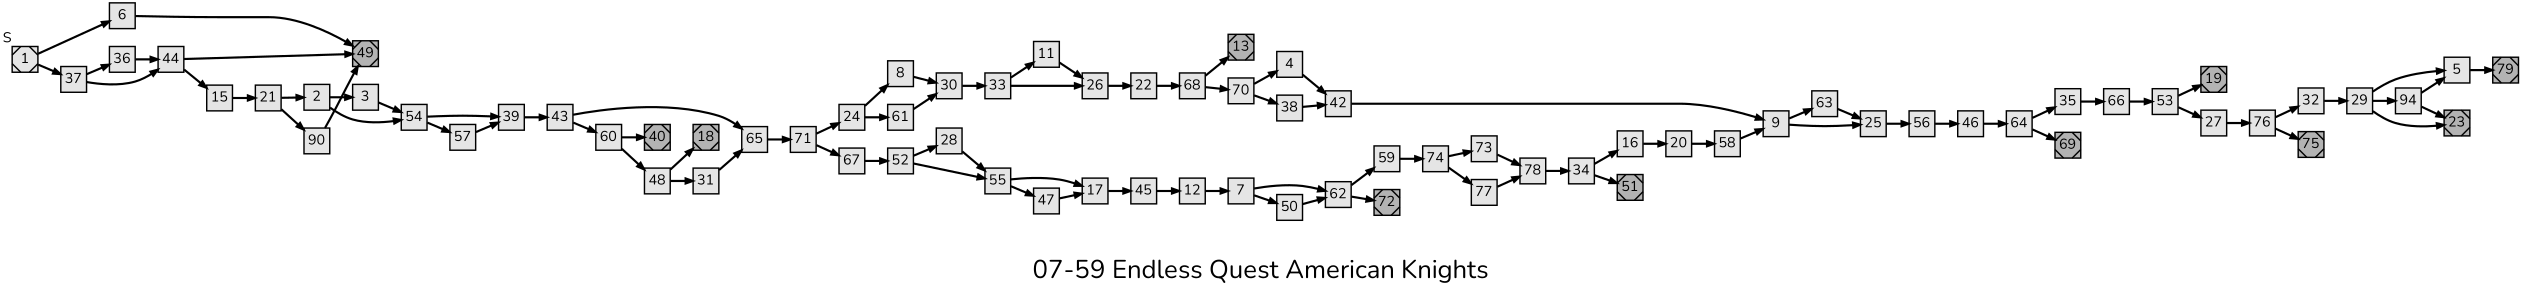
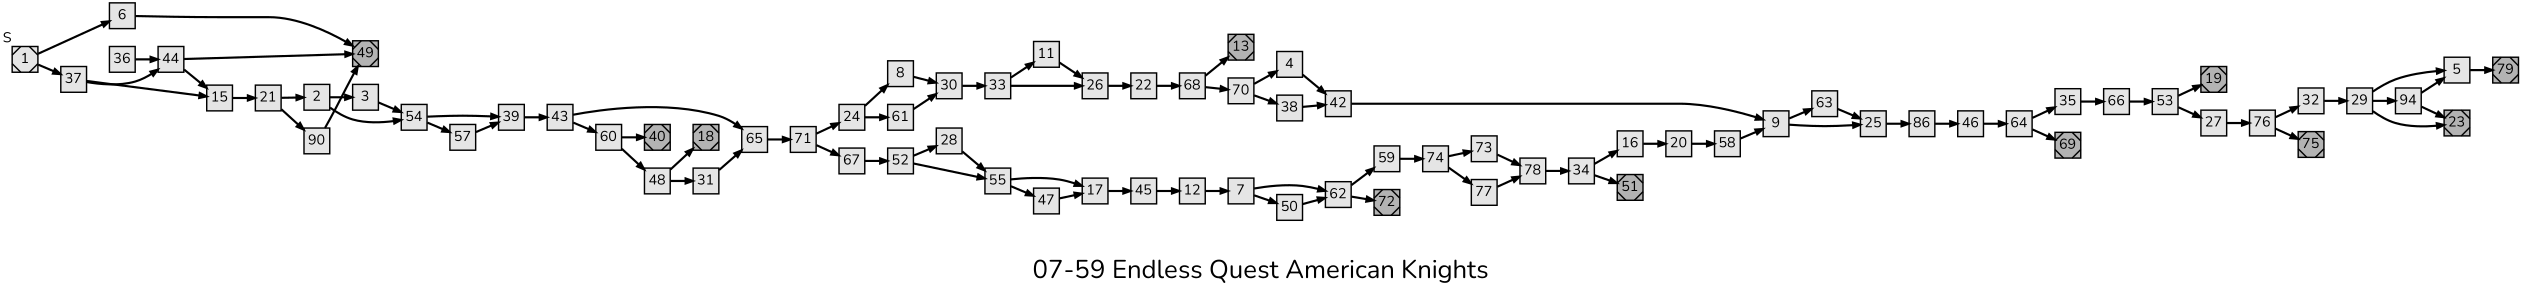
  digraph {
    fontname=Nunito
    fontsize=36
    label="07-59 Endless Quest American Knights"
    nodesep=0.35
    ordering=out
    rankdir=LR
    ranksep=0.45
    node [fillcolor=grey90 fixedsize=true fontname=Nunito fontsize=20 labelfloat=true margin="0,0" penwidth=2 regular=true shape=rect style=filled]
    edge [fontname=Nunito fontsize=12 labelfloat=true penwidth=3]
    1 [shape=Msquare xlabel=S]
    6
    37
    49 [fillcolor=grey70 shape=Msquare]
    36
    44
    15
    2
    3
    54
    39
    57
    43
    4
    42
    9
    63
    25
    79 [fillcolor=grey70 shape=Msquare]
    5
    7
    62
    50
    59
    72 [fillcolor=grey70 shape=Msquare]
    74
    8
    30
    61
    33
-   56
+   56 [label=86]
    46
    n33 [label=90]
    11
    26
    22
    68
    12
    13 [fillcolor=grey70 shape=Msquare]
    n40 [label=94]
    23 [fillcolor=grey70 shape=Msquare]
    21
    16
    20
    58
    17
    45
    18 [fillcolor=grey70 shape=Msquare]
    19 [fillcolor=grey70 shape=Msquare]
    70
    38
    24
    64
    27
    76
    32
    75 [fillcolor=grey70 shape=Msquare]
    29
    28
    55
    47
    31
    65
    71
    67
    34
    51 [fillcolor=grey70 shape=Msquare]
    35
    66
    53
    60
    40 [fillcolor=grey70 shape=Msquare]
    48
    69 [fillcolor=grey70 shape=Msquare]
    52
    73
    77
    78
    1 -> 6
    1 -> 37
    6 -> 49
-   37 -> 36
+   37 -> 15
    37 -> 44
    36 -> 44
    44 -> 49
    44 -> 15
    15 -> 21
    2 -> 3
    2 -> 54
    3 -> 54
    54 -> 39
    54 -> 57
    39 -> 43
    57 -> 39
    43 -> 65
    43 -> 60
    4 -> 42
    42 -> 9
    9 -> 63
    9 -> 25
    63 -> 25
    25 -> 56
    5 -> 79
    7 -> 62
    7 -> 50
    62 -> 59
    62 -> 72
    50 -> 62
    59 -> 74
    74 -> 73
    74 -> 77
    8 -> 30
    30 -> 33
    61 -> 30
    33 -> 11
    33 -> 26
    56 -> 46
    46 -> 64
    n33 -> 49
    11 -> 26
    26 -> 22
    22 -> 68
    68 -> 13
    68 -> 70
    12 -> 7
    n40 -> 5
    n40 -> 23
    21 -> 2
    21 -> n33
    16 -> 20
    20 -> 58
    58 -> 9
    17 -> 45
    45 -> 12
    70 -> 4
    70 -> 38
    38 -> 42
    24 -> 8
    24 -> 61
    64 -> 35
    64 -> 69
    27 -> 76
    76 -> 32
    76 -> 75
    32 -> 29
    29 -> 5
    29 -> n40
    29 -> 23
    28 -> 55
    55 -> 17
    55 -> 47
    47 -> 17
    31 -> 65
    65 -> 71
    71 -> 24
    71 -> 67
    67 -> 52
    34 -> 16
    34 -> 51
    35 -> 66
    66 -> 53
    53 -> 19
    53 -> 27
    60 -> 40
    60 -> 48
    48 -> 18
    48 -> 31
    52 -> 28
    52 -> 55
    73 -> 78
    77 -> 78
    78 -> 34
  }
